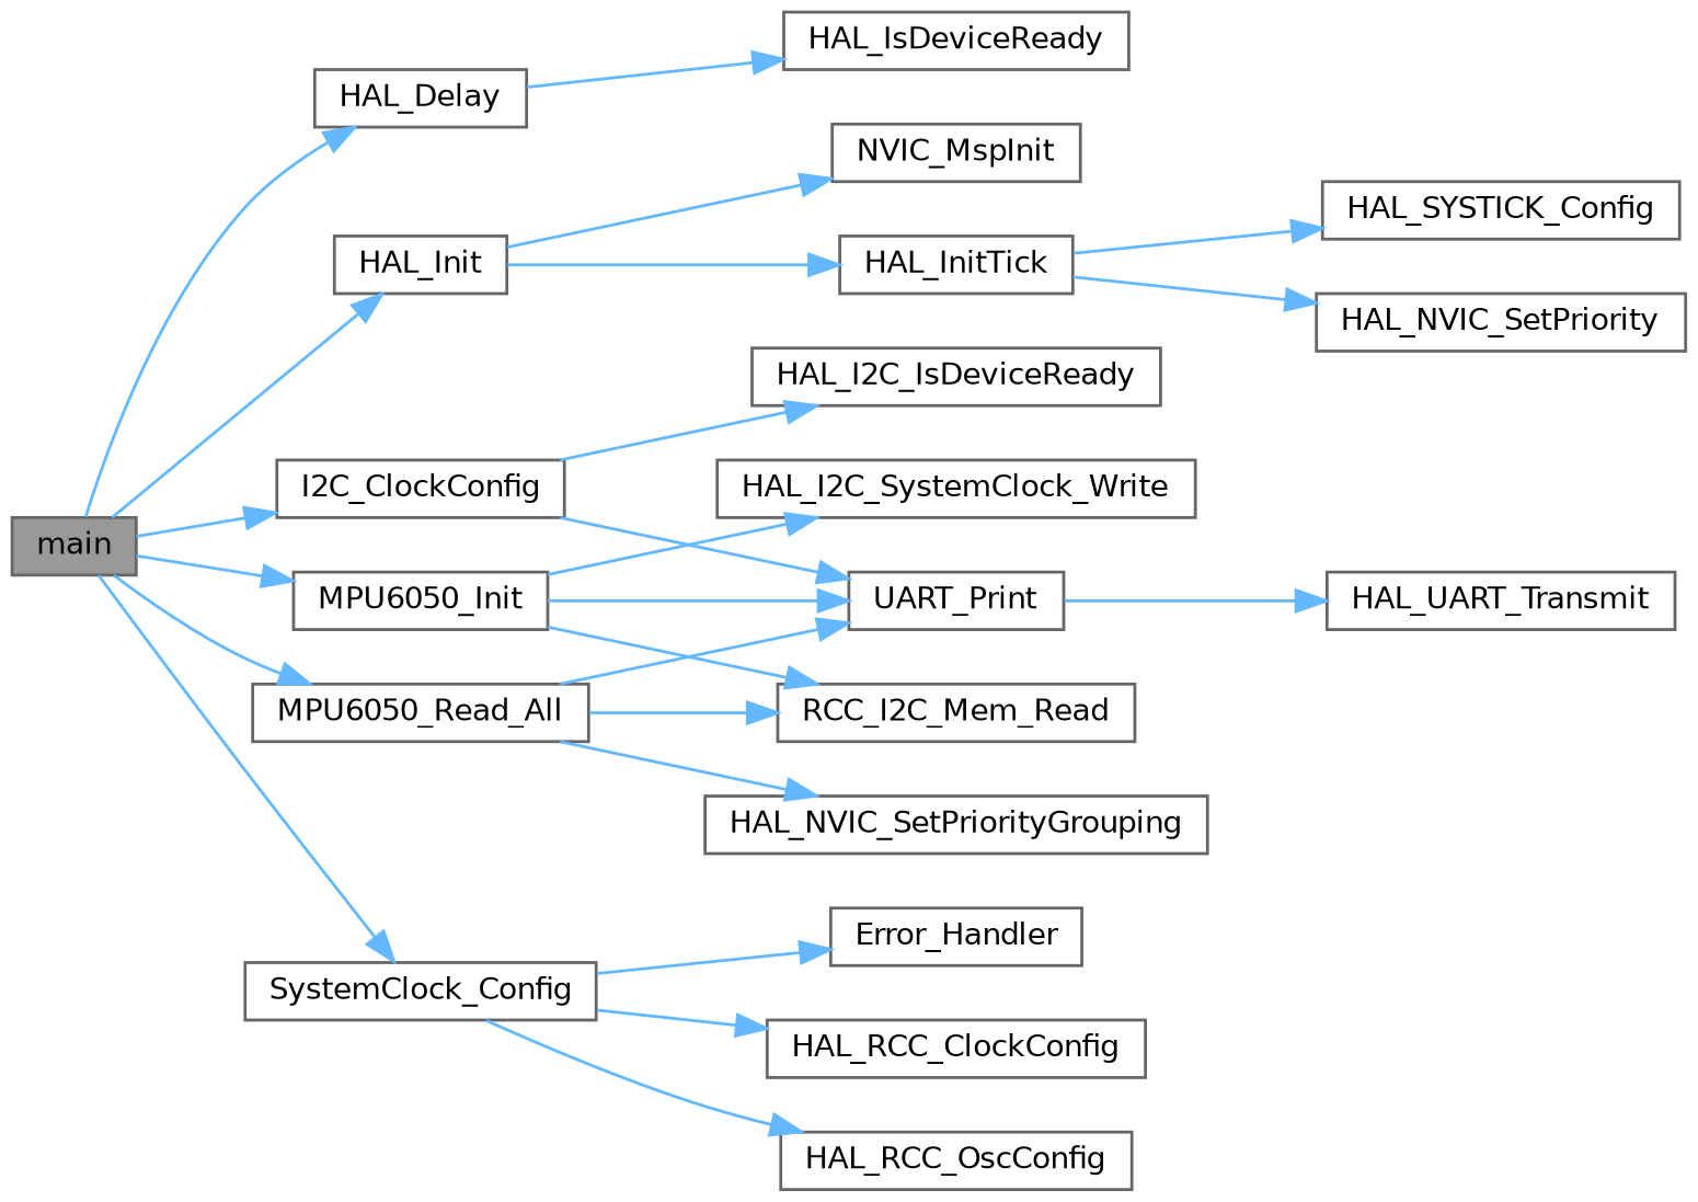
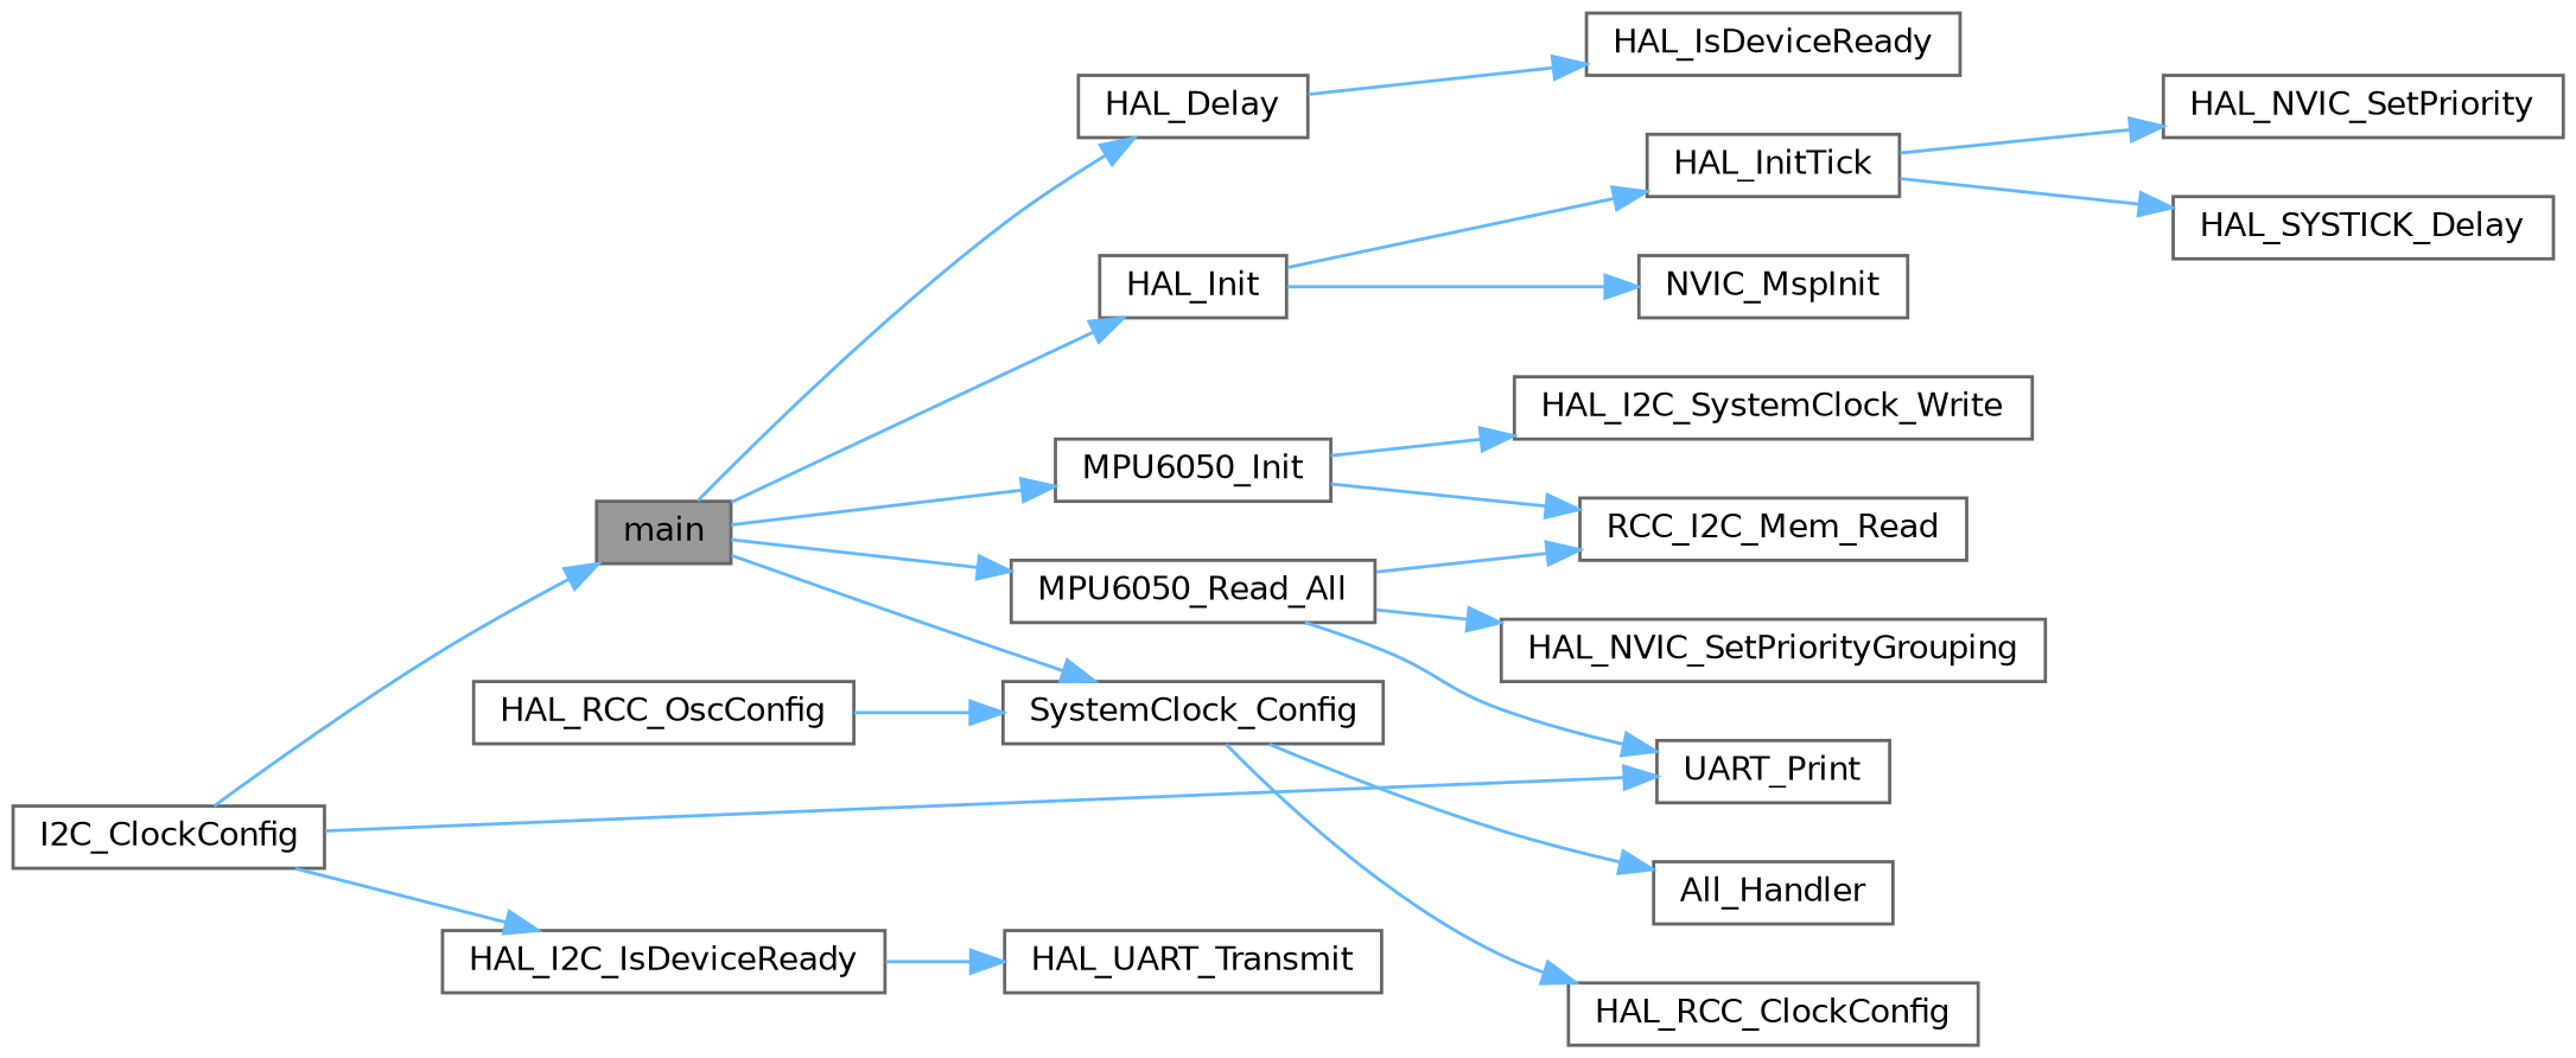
  digraph {
    rankdir=LR
    node [color=grey40 fillcolor=white fontname=Helvetica fontsize=10 shape=box style=filled]
    edge [color=steelblue1 fontname=Helvetica fontsize=10 labelfontname=Helvetica labelfontsize=10 style=solid]
    n1 [color=gray40 fillcolor=grey60 fontcolor=black height=0.2 label=main width=0.4]
    n2 [height=0.2 label=HAL_Delay width=0.4]
    n3 [height=0.2 label=HAL_Init width=0.4]
    n4 [height=0.2 label=I2C_ClockConfig width=0.4]
    n5 [height=0.2 label=MPU6050_Init width=0.4]
    n6 [height=0.2 label=MPU6050_Read_All width=0.4]
    n7 [height=0.2 label=SystemClock_Config width=0.4]
    n8 [height=0.2 label=HAL_IsDeviceReady width=0.4]
    n9 [height=0.2 label=HAL_InitTick width=0.4]
    n10 [height=0.2 label=NVIC_MspInit width=0.4]
    n11 [height=0.2 label=UART_Print width=0.4]
    n12 [height=0.2 label=HAL_I2C_IsDeviceReady width=0.4]
    n13 [height=0.2 label=HAL_UART_Transmit width=0.4]
    n14 [height=0.2 label=RCC_I2C_Mem_Read width=0.4]
    n15 [height=0.2 label=HAL_I2C_SystemClock_Write width=0.4]
    n16 [height=0.2 label=HAL_NVIC_SetPriorityGrouping width=0.4]
-   n17 [height=0.2 label=Error_Handler width=0.4]
+   n17 [height=0.2 label=All_Handler width=0.4]
    n18 [height=0.2 label=HAL_RCC_ClockConfig width=0.4]
    n19 [height=0.2 label=HAL_RCC_OscConfig width=0.4]
    n20 [height=0.2 label=HAL_NVIC_SetPriority width=0.4]
-   n21 [height=0.2 label=HAL_SYSTICK_Config width=0.4]
+   n21 [height=0.2 label=HAL_SYSTICK_Delay width=0.4]
    n1 -> n2
    n1 -> n3
-   n1 -> n4
+   n4 -> n1
    n1 -> n5
    n1 -> n6
    n1 -> n7
    n2 -> n8
    n3 -> n9
    n3 -> n10
    n4 -> n11
    n4 -> n12
-   n5 -> n11
    n5 -> n14
    n5 -> n15
    n6 -> n11
    n6 -> n14
    n6 -> n16
    n7 -> n17
    n7 -> n18
-   n7 -> n19
+   n19 -> n7
    n9 -> n20
    n9 -> n21
-   n11 -> n13
+   n12 -> n13
  }
